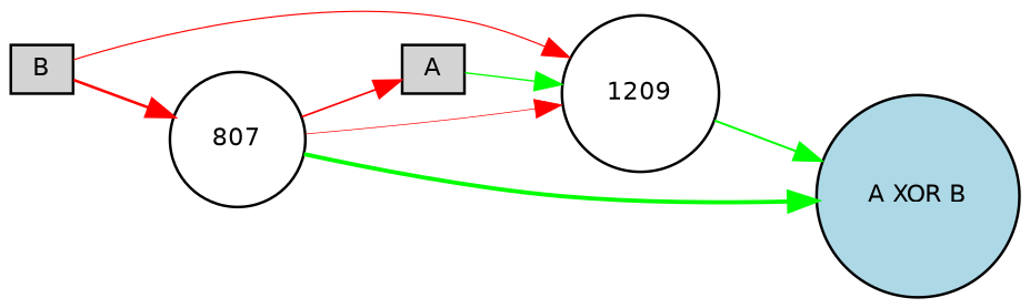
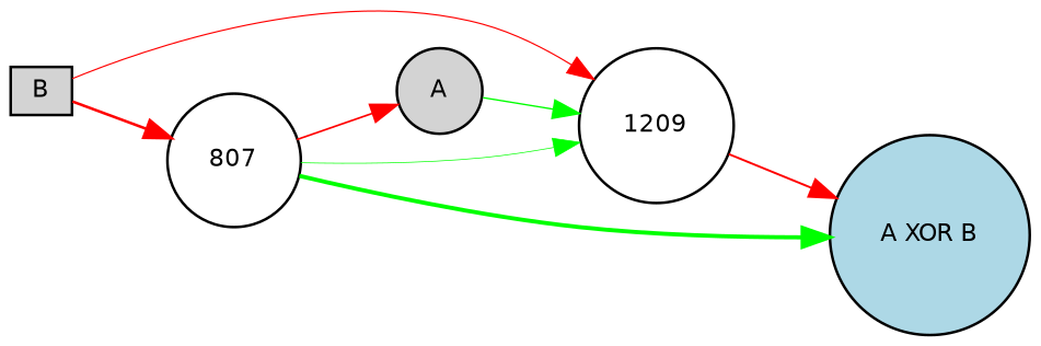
  digraph {
    fontname="DejaVu Sans"
    rankdir=LR
    node [fillcolor=lightgray fontname="DejaVu Sans" fontsize=9 shape=circle style=filled]
    edge [color=green fontname="DejaVu Sans" style=solid]
-   A [height=0.2 shape=box width=0.2]
+   A [height=0.2 width=0.2]
    n2 [fillcolor=white height=0.2 label=1209 width=0.2]
    "A XOR B" [fillcolor=lightblue height=0.2 width=0.2]
    807 [fillcolor=white height=0.2 width=0.2]
    B [height=0.2 shape=box width=0.2]
    A -> n2 [penwidth=0.5462367552333263]
-   n2 -> "A XOR B" [penwidth=0.7750468885739346]
+   n2 -> "A XOR B" [color=red penwidth=0.7750468885739346]
    807 -> A [color=red penwidth=0.6789039616090342]
-   807 -> n2 [color=red penwidth=0.28008365889811493]
+   807 -> n2 [penwidth=0.28008365889811493]
    807 -> "A XOR B" [penwidth=1.5615503224834328]
    B -> n2 [color=red penwidth=0.46496801086845463]
    B -> 807 [color=red penwidth=1.0295082425563642]
  }
